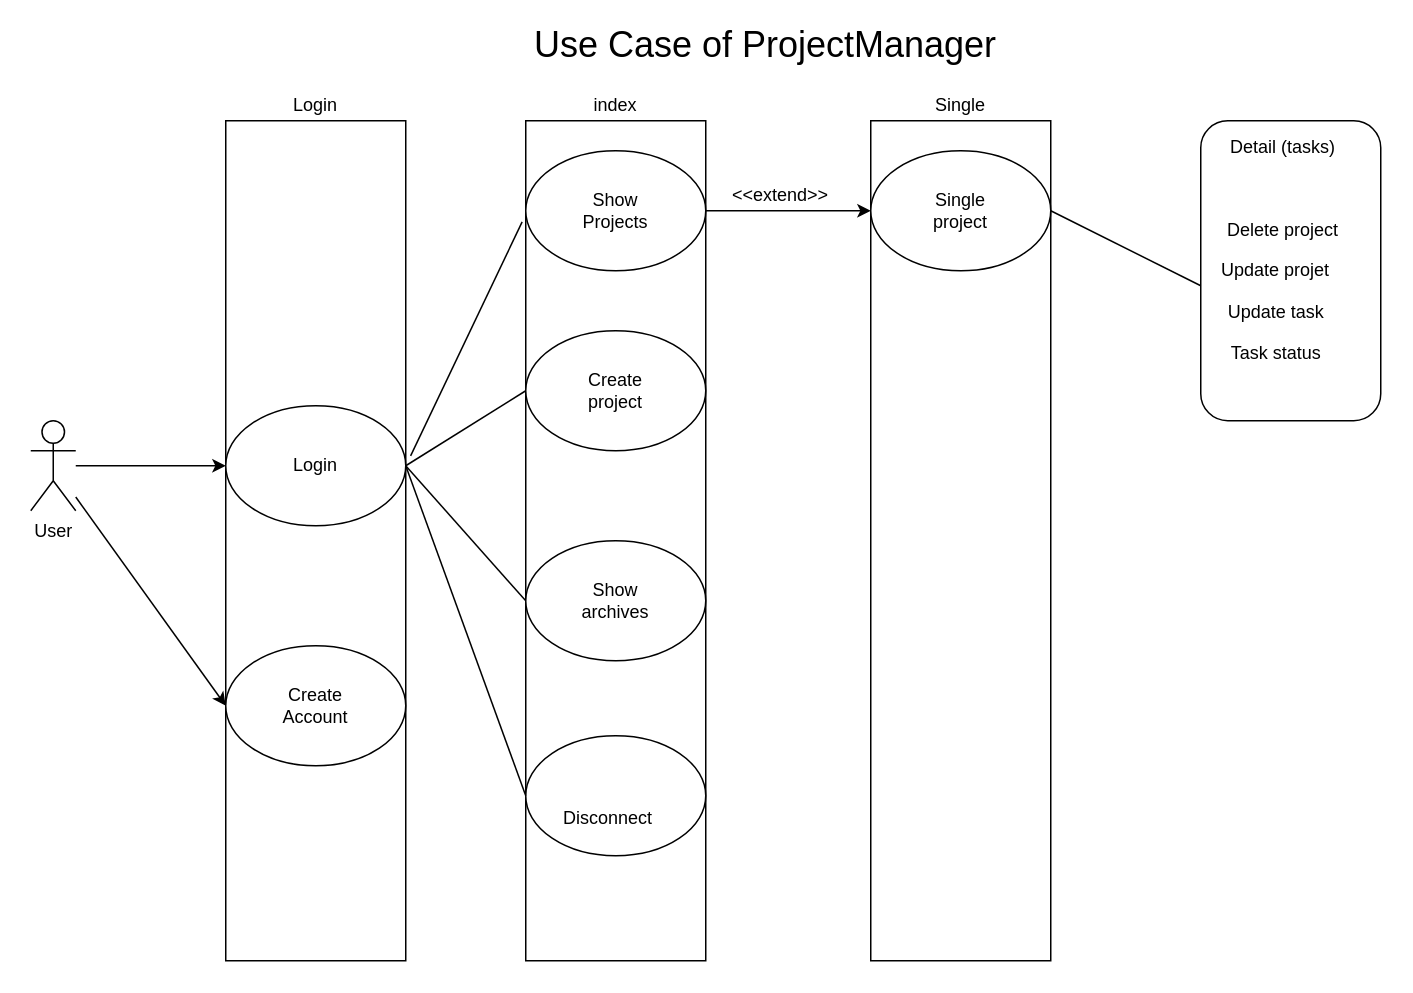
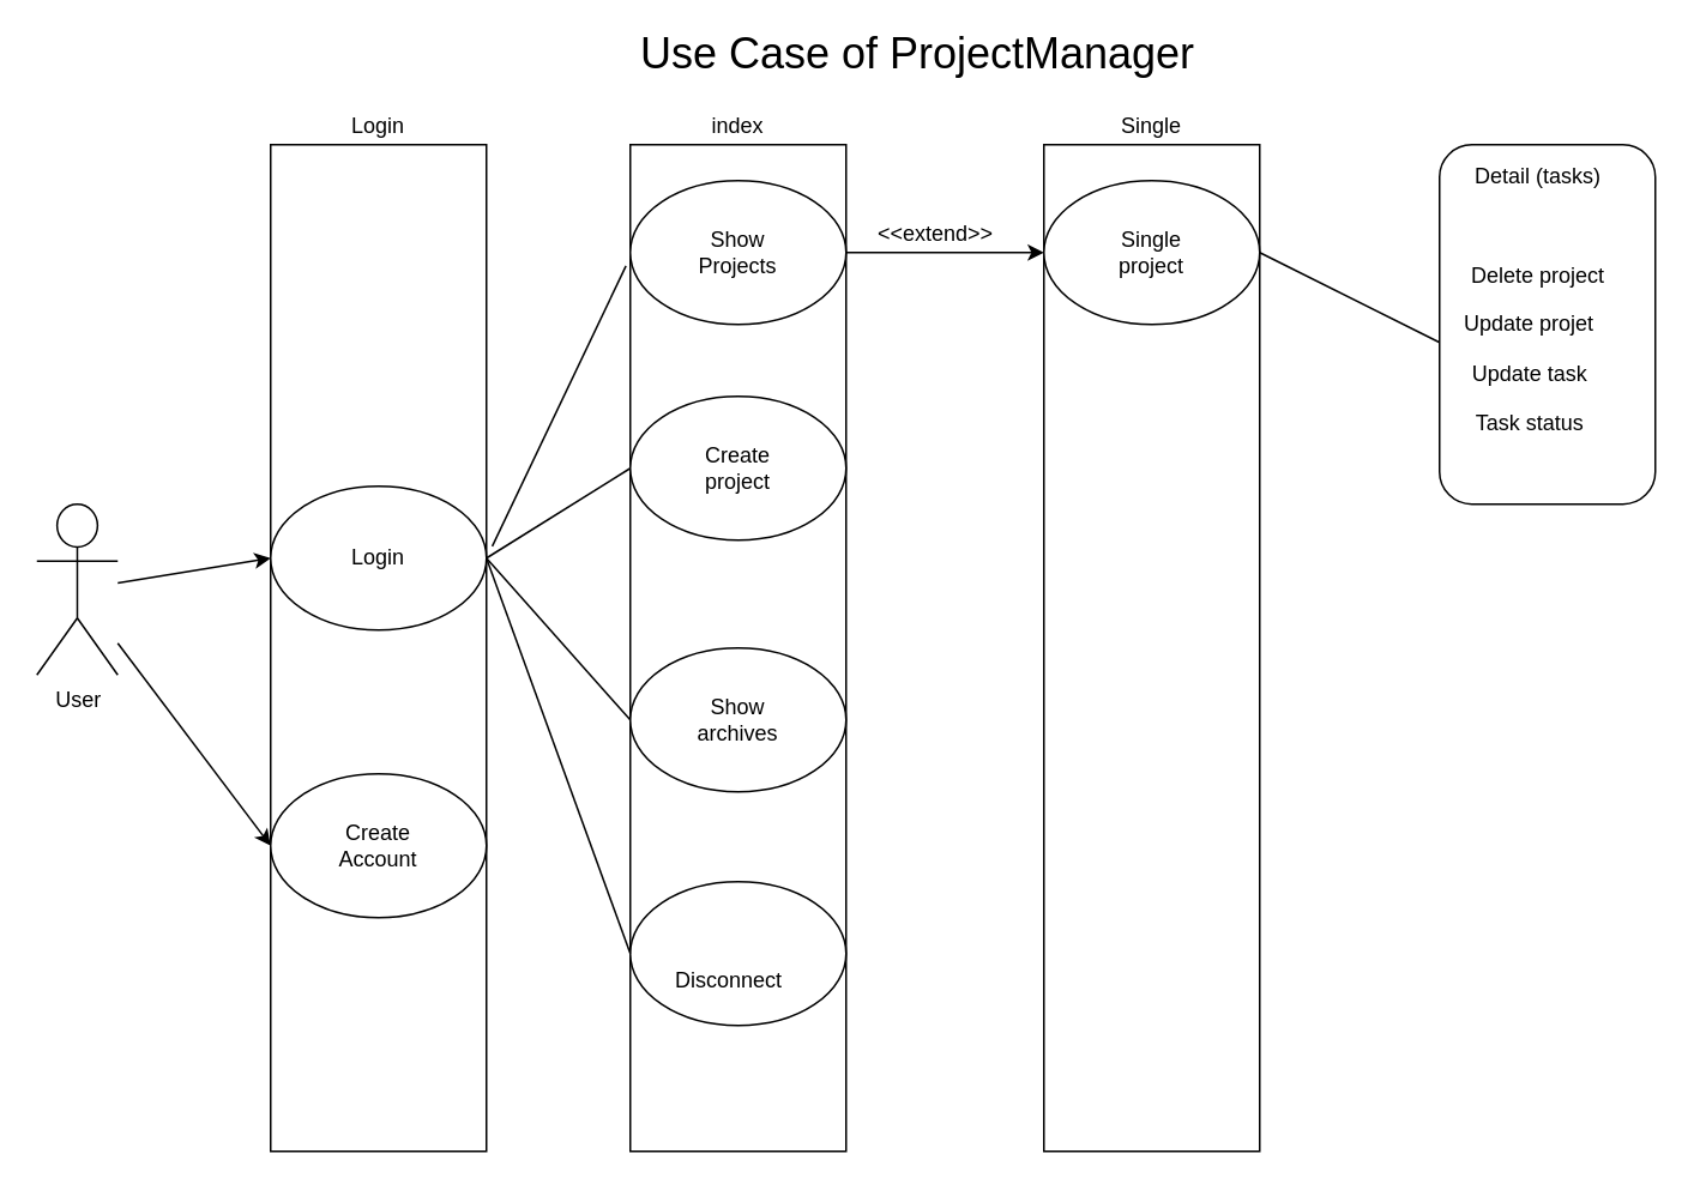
  <mxCell id="0" />
  <mxCell id="1" parent="0" />
  <mxCell id="2" value="" style="rounded=0;whiteSpace=wrap;html=1;" parent="1" vertex="1"><mxGeometry x="150" y="80" width="120" height="560" as="geometry" /></mxCell>
  <mxCell id="3" value="" style="rounded=0;whiteSpace=wrap;html=1;" parent="1" vertex="1"><mxGeometry x="350" y="80" width="120" height="560" as="geometry" /></mxCell>
  <mxCell id="4" value="" style="rounded=0;whiteSpace=wrap;html=1;" parent="1" vertex="1"><mxGeometry x="580" y="80" width="120" height="560" as="geometry" /></mxCell>
  <mxCell id="5" value="&lt;font style=&quot;font-size: 24px&quot;&gt;Use Case of ProjectManager&lt;/font&gt;" style="text;html=1;strokeColor=none;fillColor=none;align=center;verticalAlign=middle;whiteSpace=wrap;rounded=0;" parent="1" vertex="1"><mxGeometry x="160" y="20" width="700" height="20" as="geometry" /></mxCell>
- <mxCell id="6" value="User" style="shape=umlActor;verticalLabelPosition=bottom;verticalAlign=top;html=1;outlineConnect=0;" parent="1" vertex="1"><mxGeometry x="20" y="280" width="30" height="60" as="geometry" /></mxCell>
+ <mxCell id="6" value="User" style="shape=umlActor;verticalLabelPosition=bottom;verticalAlign=top;html=1;outlineConnect=0;" parent="1" vertex="1"><mxGeometry x="20" y="280" width="45" height="95" as="geometry" /></mxCell>
  <mxCell id="7" value="" style="group" parent="1" vertex="1" connectable="0"><mxGeometry x="150" y="270" width="120" height="80" as="geometry" /></mxCell>
  <mxCell id="8" value="" style="ellipse;whiteSpace=wrap;html=1;" parent="7" vertex="1"><mxGeometry width="120" height="80" as="geometry" /></mxCell>
  <mxCell id="9" value="Login" style="text;html=1;strokeColor=none;fillColor=none;align=center;verticalAlign=middle;whiteSpace=wrap;rounded=0;" parent="7" vertex="1"><mxGeometry x="40" y="30" width="40" height="20" as="geometry" /></mxCell>
  <mxCell id="10" value="" style="group" parent="1" vertex="1" connectable="0"><mxGeometry x="150" y="430" width="120" height="80" as="geometry" /></mxCell>
  <mxCell id="11" value="" style="ellipse;whiteSpace=wrap;html=1;" parent="10" vertex="1"><mxGeometry width="120" height="80" as="geometry" /></mxCell>
  <mxCell id="12" value="Create Account" style="text;html=1;strokeColor=none;fillColor=none;align=center;verticalAlign=middle;whiteSpace=wrap;rounded=0;" parent="10" vertex="1"><mxGeometry x="40" y="30" width="40" height="20" as="geometry" /></mxCell>
  <mxCell id="13" value="" style="endArrow=classic;html=1;entryX=0;entryY=0.5;entryDx=0;entryDy=0;" parent="1" source="6" target="8" edge="1"><mxGeometry width="50" height="50" relative="1" as="geometry"><mxPoint x="90" y="330" as="sourcePoint" /><mxPoint x="140" y="280" as="targetPoint" /></mxGeometry></mxCell>
  <mxCell id="14" value="" style="endArrow=classic;html=1;entryX=0;entryY=0.5;entryDx=0;entryDy=0;" parent="1" source="6" target="11" edge="1"><mxGeometry width="50" height="50" relative="1" as="geometry"><mxPoint x="90" y="439" as="sourcePoint" /><mxPoint x="140" y="389" as="targetPoint" /></mxGeometry></mxCell>
  <mxCell id="15" value="" style="group" parent="1" vertex="1" connectable="0"><mxGeometry x="350" y="100" width="120" height="80" as="geometry" /></mxCell>
  <mxCell id="16" value="" style="ellipse;whiteSpace=wrap;html=1;" parent="15" vertex="1"><mxGeometry width="120" height="80" as="geometry" /></mxCell>
  <mxCell id="17" value="Show Projects" style="text;html=1;strokeColor=none;fillColor=none;align=center;verticalAlign=middle;whiteSpace=wrap;rounded=0;" parent="15" vertex="1"><mxGeometry x="40" y="30" width="40" height="20" as="geometry" /></mxCell>
  <mxCell id="18" value="" style="group" parent="1" vertex="1" connectable="0"><mxGeometry x="350" y="220" width="120" height="80" as="geometry" /></mxCell>
  <mxCell id="19" value="" style="ellipse;whiteSpace=wrap;html=1;" parent="18" vertex="1"><mxGeometry width="120" height="80" as="geometry" /></mxCell>
  <mxCell id="20" value="Create project" style="text;html=1;strokeColor=none;fillColor=none;align=center;verticalAlign=middle;whiteSpace=wrap;rounded=0;" parent="18" vertex="1"><mxGeometry x="40" y="30" width="40" height="20" as="geometry" /></mxCell>
  <mxCell id="21" value="" style="group" parent="1" vertex="1" connectable="0"><mxGeometry x="350" y="360" width="120" height="80" as="geometry" /></mxCell>
  <mxCell id="22" value="" style="ellipse;whiteSpace=wrap;html=1;" parent="21" vertex="1"><mxGeometry width="120" height="80" as="geometry" /></mxCell>
  <mxCell id="23" value="Show archives" style="text;html=1;strokeColor=none;fillColor=none;align=center;verticalAlign=middle;whiteSpace=wrap;rounded=0;" parent="21" vertex="1"><mxGeometry x="40" y="30" width="40" height="20" as="geometry" /></mxCell>
  <mxCell id="24" value="" style="group" parent="1" vertex="1" connectable="0"><mxGeometry x="350" y="490" width="120" height="80" as="geometry" /></mxCell>
  <mxCell id="25" value="" style="ellipse;whiteSpace=wrap;html=1;" parent="24" vertex="1"><mxGeometry width="120" height="80" as="geometry" /></mxCell>
  <mxCell id="26" value="Disconnect" style="text;html=1;strokeColor=none;fillColor=none;align=center;verticalAlign=middle;whiteSpace=wrap;rounded=0;" parent="24" vertex="1"><mxGeometry x="35" y="45" width="40" height="20" as="geometry" /></mxCell>
  <mxCell id="27" value="" style="group" parent="1" vertex="1" connectable="0"><mxGeometry x="580" y="100" width="120" height="80" as="geometry" /></mxCell>
  <mxCell id="28" value="" style="ellipse;whiteSpace=wrap;html=1;" parent="27" vertex="1"><mxGeometry width="120" height="80" as="geometry" /></mxCell>
  <mxCell id="29" value="Single project" style="text;html=1;strokeColor=none;fillColor=none;align=center;verticalAlign=middle;whiteSpace=wrap;rounded=0;" parent="27" vertex="1"><mxGeometry x="40" y="30" width="40" height="20" as="geometry" /></mxCell>
  <mxCell id="30" value="" style="endArrow=classic;html=1;exitX=1;exitY=0.5;exitDx=0;exitDy=0;entryX=0;entryY=0.5;entryDx=0;entryDy=0;" parent="1" source="16" target="28" edge="1"><mxGeometry width="50" height="50" relative="1" as="geometry"><mxPoint x="570" y="340" as="sourcePoint" /><mxPoint x="620" y="290" as="targetPoint" /></mxGeometry></mxCell>
  <mxCell id="31" value="&amp;lt;&amp;lt;extend&amp;gt;&amp;gt;" style="text;html=1;strokeColor=none;fillColor=none;align=center;verticalAlign=middle;whiteSpace=wrap;rounded=0;" parent="1" vertex="1"><mxGeometry x="500" y="120" width="40" height="20" as="geometry" /></mxCell>
  <mxCell id="32" value="" style="group" parent="1" vertex="1" connectable="0"><mxGeometry x="800" y="80" width="120" height="200" as="geometry" /></mxCell>
  <mxCell id="33" value="" style="rounded=1;whiteSpace=wrap;html=1;" parent="32" vertex="1"><mxGeometry width="120" height="200" as="geometry" /></mxCell>
  <mxCell id="34" value="Detail (tasks)" style="text;html=1;strokeColor=none;fillColor=none;align=center;verticalAlign=middle;whiteSpace=wrap;rounded=0;" parent="32" vertex="1"><mxGeometry x="10" y="9.091" width="90" height="18.182" as="geometry" /></mxCell>
  <mxCell id="35" value="Delete project" style="text;html=1;strokeColor=none;fillColor=none;align=center;verticalAlign=middle;whiteSpace=wrap;rounded=0;" parent="32" vertex="1"><mxGeometry x="10" y="63.636" width="90" height="18.182" as="geometry" /></mxCell>
  <mxCell id="36" value="Update projet" style="text;html=1;strokeColor=none;fillColor=none;align=center;verticalAlign=middle;whiteSpace=wrap;rounded=0;" parent="32" vertex="1"><mxGeometry x="10" y="90.909" width="80" height="18.182" as="geometry" /></mxCell>
  <mxCell id="37" value="Update task" style="text;html=1;align=center;verticalAlign=middle;resizable=0;points=[];autosize=1;" parent="32" vertex="1"><mxGeometry x="10" y="118.182" width="80" height="20" as="geometry" /></mxCell>
  <mxCell id="38" value="Task status" style="text;html=1;align=center;verticalAlign=middle;resizable=0;points=[];autosize=1;" parent="32" vertex="1"><mxGeometry x="10" y="145.455" width="80" height="20" as="geometry" /></mxCell>
  <mxCell id="39" value="" style="endArrow=none;html=1;exitX=1;exitY=0.5;exitDx=0;exitDy=0;" parent="1" source="28" edge="1"><mxGeometry width="50" height="50" relative="1" as="geometry"><mxPoint x="692" y="127" as="sourcePoint" /><mxPoint x="800" y="190" as="targetPoint" /><Array as="points" /></mxGeometry></mxCell>
  <mxCell id="40" value="" style="endArrow=none;html=1;exitX=1.027;exitY=0.418;exitDx=0;exitDy=0;exitPerimeter=0;entryX=-0.02;entryY=0.593;entryDx=0;entryDy=0;entryPerimeter=0;" parent="1" source="8" target="16" edge="1"><mxGeometry width="50" height="50" relative="1" as="geometry"><mxPoint x="270" y="240" as="sourcePoint" /><mxPoint x="320" y="190" as="targetPoint" /></mxGeometry></mxCell>
  <mxCell id="41" value="" style="endArrow=none;html=1;exitX=1;exitY=0.5;exitDx=0;exitDy=0;entryX=0;entryY=0.5;entryDx=0;entryDy=0;" parent="1" source="8" target="19" edge="1"><mxGeometry width="50" height="50" relative="1" as="geometry"><mxPoint x="570" y="310" as="sourcePoint" /><mxPoint x="620" y="260" as="targetPoint" /></mxGeometry></mxCell>
  <mxCell id="42" value="" style="endArrow=none;html=1;exitX=1;exitY=0.5;exitDx=0;exitDy=0;entryX=0;entryY=0.5;entryDx=0;entryDy=0;" parent="1" source="8" target="22" edge="1"><mxGeometry width="50" height="50" relative="1" as="geometry"><mxPoint x="570" y="310" as="sourcePoint" /><mxPoint x="620" y="260" as="targetPoint" /></mxGeometry></mxCell>
  <mxCell id="43" value="" style="endArrow=none;html=1;exitX=1;exitY=0.5;exitDx=0;exitDy=0;entryX=0;entryY=0.5;entryDx=0;entryDy=0;" parent="1" source="8" target="25" edge="1"><mxGeometry width="50" height="50" relative="1" as="geometry"><mxPoint x="570" y="310" as="sourcePoint" /><mxPoint x="620" y="260" as="targetPoint" /></mxGeometry></mxCell>
  <mxCell id="44" value="Login" style="text;html=1;strokeColor=none;fillColor=none;align=center;verticalAlign=middle;whiteSpace=wrap;rounded=0;" parent="1" vertex="1"><mxGeometry x="180" y="60" width="60" height="20" as="geometry" /></mxCell>
  <mxCell id="45" value="index" style="text;html=1;strokeColor=none;fillColor=none;align=center;verticalAlign=middle;whiteSpace=wrap;rounded=0;" parent="1" vertex="1"><mxGeometry x="390" y="60" width="40" height="20" as="geometry" /></mxCell>
  <mxCell id="46" style="edgeStyle=orthogonalEdgeStyle;rounded=0;orthogonalLoop=1;jettySize=auto;html=1;exitX=0.5;exitY=1;exitDx=0;exitDy=0;" parent="1" source="45" target="45" edge="1"><mxGeometry relative="1" as="geometry" /></mxCell>
  <mxCell id="47" value="Single" style="text;html=1;strokeColor=none;fillColor=none;align=center;verticalAlign=middle;whiteSpace=wrap;rounded=0;" parent="1" vertex="1"><mxGeometry x="620" y="60" width="40" height="20" as="geometry" /></mxCell>
